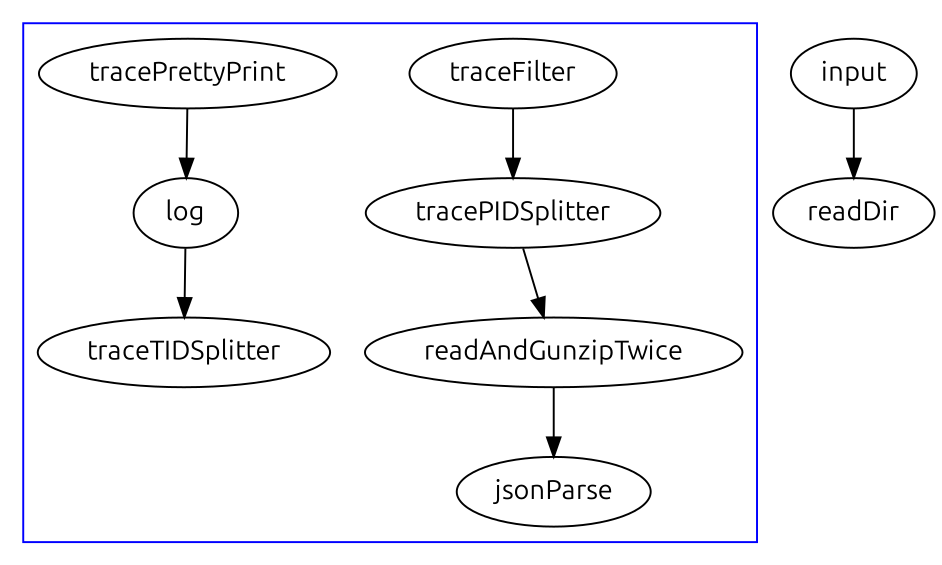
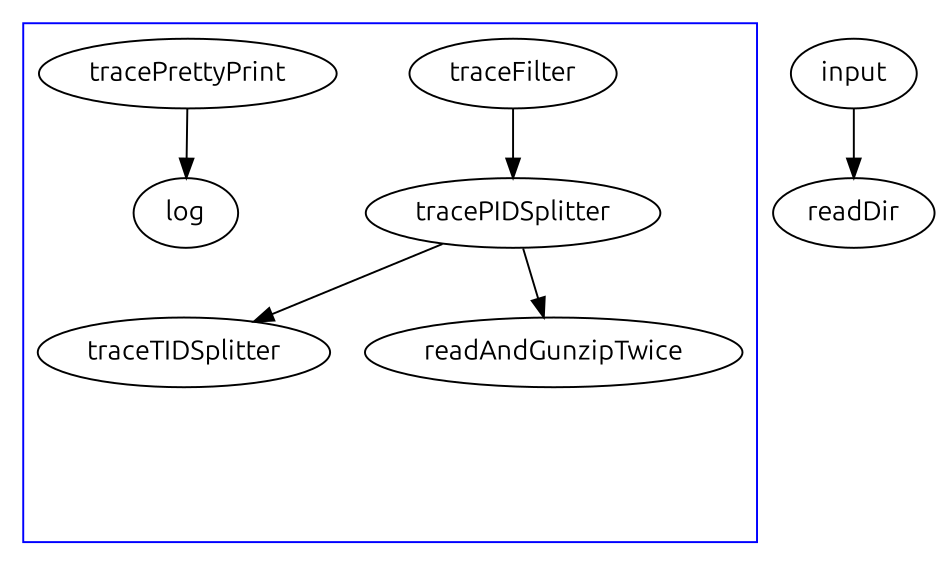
  digraph {
    fontname=Ubuntu
    imports="['./lib/trace-phases.js', './lib/silly-phases.js']"
    node [fontname=Ubuntu]
    edge [fontname=Ubuntu]
    readAndGunzipTwice
-   jsonParse
    traceFilter [traceEvents="['Document::updateStyle','V8.Execute','CSSParserImpl::parseStyleSheet']"]
    tracePIDSplitter
    traceTIDSplitter
    tracePrettyPrint [showTrace=false]
    log [tags="['filename']"]
    input [data=traces]
    readDir
    subgraph cluster_1 {
      color=blue
      strategy=pipeline
      readAndGunzipTwice
-     jsonParse
      traceFilter
      tracePIDSplitter
      traceTIDSplitter
      tracePrettyPrint
      log
    }
-   readAndGunzipTwice -> jsonParse
    traceFilter -> tracePIDSplitter
    tracePIDSplitter -> readAndGunzipTwice
-   log -> traceTIDSplitter
+   tracePIDSplitter -> traceTIDSplitter
    tracePrettyPrint -> log
    input -> readDir
  }
